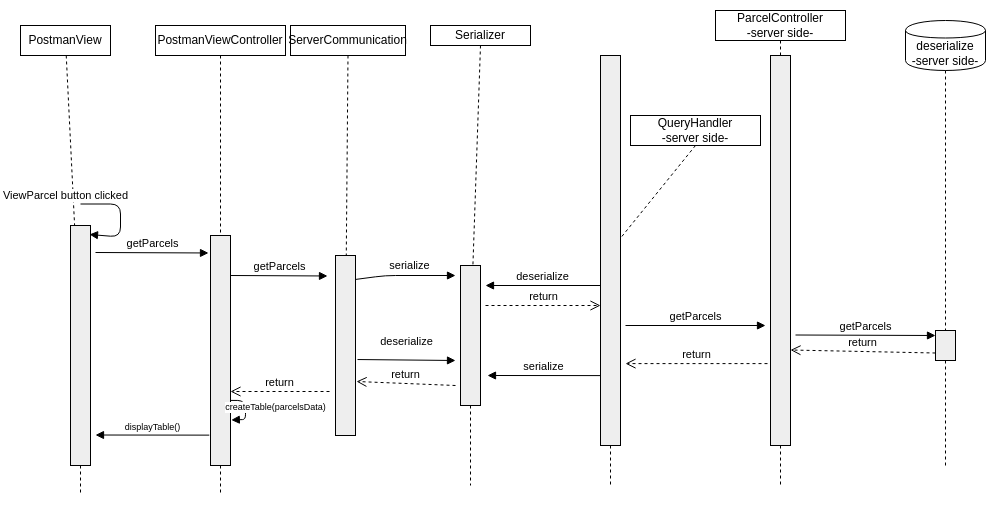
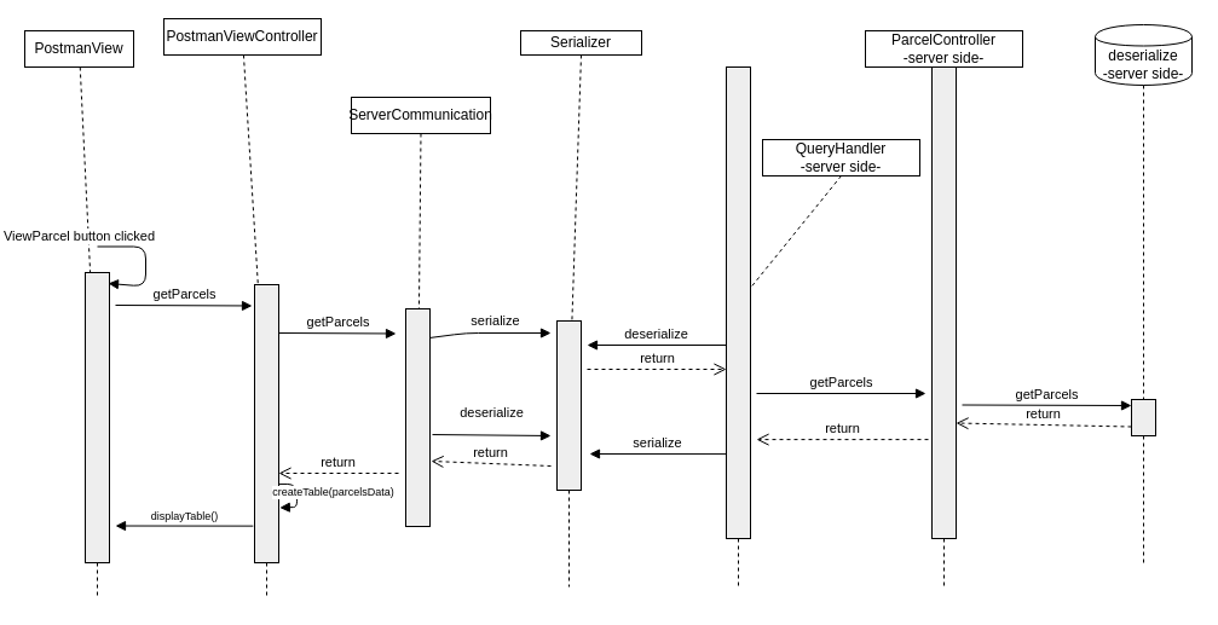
  <mxCell id="0" />
  <mxCell id="1" parent="0" />
- <mxCell id="2" value="ParcelController&lt;br&gt;-server side-" style="shape=rect;html=1;whiteSpace=wrap;align=center;" vertex="1" parent="1"><mxGeometry x="715" y="10" width="130" height="30" as="geometry" /></mxCell>
+ <mxCell id="2" value="ParcelController&lt;br&gt;-server side-" style="shape=rect;html=1;whiteSpace=wrap;align=center;" vertex="1" parent="1"><mxGeometry x="715" y="25" width="130" height="30" as="geometry" /></mxCell>
  <mxCell id="3" value="" style="edgeStyle=none;html=1;dashed=1;endArrow=none;align=center;verticalAlign=bottom;exitX=0.5;exitY=1;" edge="1" parent="1" source="7"><mxGeometry x="1" relative="1" as="geometry"><mxPoint x="780" y="485" as="targetPoint" /></mxGeometry></mxCell>
  <mxCell id="4" value="PostmanView" style="shape=rect;html=1;whiteSpace=wrap;align=center;" vertex="1" parent="1"><mxGeometry x="20" y="25" width="90" height="30" as="geometry" /></mxCell>
  <mxCell id="5" value="" style="edgeStyle=none;html=1;dashed=1;endArrow=none;" edge="1" parent="1" source="4" target="6"><mxGeometry relative="1" as="geometry" /></mxCell>
  <mxCell id="6" value="" style="shape=rect;html=1;fillColor=#eeeeee;" vertex="1" parent="1"><mxGeometry x="70" y="225" width="20" height="240" as="geometry" /></mxCell>
  <mxCell id="7" value="" style="shape=rect;html=1;fillColor=#eeeeee;" vertex="1" parent="1"><mxGeometry x="770" y="55" width="20" height="390" as="geometry" /></mxCell>
  <mxCell id="8" value="" style="edgeStyle=none;html=1;dashed=1;endArrow=none;align=center;verticalAlign=bottom;exitX=0.5;exitY=1;" edge="1" parent="1" source="2" target="7"><mxGeometry x="1" relative="1" as="geometry"><mxPoint x="780" y="415" as="targetPoint" /><mxPoint x="780" y="55" as="sourcePoint" /></mxGeometry></mxCell>
  <mxCell id="9" value="ViewParcel button clicked" style="html=1;verticalAlign=bottom;endArrow=block;" edge="1" parent="1"><mxGeometry x="-0.232" y="-55" width="80" relative="1" as="geometry"><mxPoint x="80" y="203.5" as="sourcePoint" /><mxPoint x="89" y="234" as="targetPoint" /><Array as="points"><mxPoint x="120" y="203.5" /><mxPoint x="120" y="236.5" /></Array><mxPoint as="offset" /></mxGeometry></mxCell>
- <mxCell id="10" value="PostmanViewController" style="shape=rect;html=1;whiteSpace=wrap;align=center;" vertex="1" parent="1"><mxGeometry x="155" y="25" width="130" height="30" as="geometry" /></mxCell>
+ <mxCell id="10" value="PostmanViewController" style="shape=rect;html=1;whiteSpace=wrap;align=center;" vertex="1" parent="1"><mxGeometry x="135" y="15" width="130" height="30" as="geometry" /></mxCell>
  <mxCell id="11" value="" style="edgeStyle=none;html=1;dashed=1;endArrow=none;" edge="1" parent="1" source="13"><mxGeometry relative="1" as="geometry"><mxPoint x="220" y="495" as="targetPoint" /></mxGeometry></mxCell>
  <mxCell id="12" value="getParcels" style="html=1;verticalAlign=bottom;endArrow=block;entryX=-0.1;entryY=0.076;entryDx=0;entryDy=0;entryPerimeter=0;" edge="1" parent="1" target="13"><mxGeometry width="80" relative="1" as="geometry"><mxPoint x="95" y="252" as="sourcePoint" /><mxPoint x="225" y="270" as="targetPoint" /></mxGeometry></mxCell>
  <mxCell id="13" value="" style="shape=rect;html=1;fillColor=#eeeeee;" vertex="1" parent="1"><mxGeometry x="210" y="235" width="20" height="230" as="geometry" /></mxCell>
  <mxCell id="14" value="" style="edgeStyle=none;html=1;dashed=1;endArrow=none;" edge="1" parent="1" source="10" target="13"><mxGeometry relative="1" as="geometry"><mxPoint x="220" y="55" as="sourcePoint" /><mxPoint x="220" y="495" as="targetPoint" /></mxGeometry></mxCell>
  <mxCell id="15" value="&lt;span style=&quot;font-size: 11px&quot;&gt;serialize&lt;/span&gt;" style="html=1;verticalAlign=bottom;endArrow=block;fontSize=9;exitX=1;exitY=0.133;exitDx=0;exitDy=0;exitPerimeter=0;" edge="1" parent="1" source="41"><mxGeometry x="0.085" y="1" width="80" relative="1" as="geometry"><mxPoint x="365" y="275" as="sourcePoint" /><mxPoint x="455" y="275" as="targetPoint" /><mxPoint as="offset" /><Array as="points"><mxPoint x="385" y="275" /></Array></mxGeometry></mxCell>
  <mxCell id="16" value="createTable(parcelsData)" style="html=1;verticalAlign=bottom;endArrow=block;fontSize=9;exitX=0.98;exitY=0.717;exitDx=0;exitDy=0;exitPerimeter=0;entryX=1.04;entryY=0.802;entryDx=0;entryDy=0;entryPerimeter=0;" edge="1" parent="1" source="13" target="13"><mxGeometry x="0.415" y="-30" width="80" relative="1" as="geometry"><mxPoint x="175" y="355" as="sourcePoint" /><mxPoint x="255" y="355" as="targetPoint" /><Array as="points"><mxPoint x="245" y="400" /><mxPoint x="245" y="419" /></Array><mxPoint x="31" y="26" as="offset" /></mxGeometry></mxCell>
  <mxCell id="17" value="displayTable()" style="html=1;verticalAlign=bottom;endArrow=block;fontSize=9;exitX=-0.06;exitY=0.868;exitDx=0;exitDy=0;exitPerimeter=0;entryX=1.25;entryY=0.873;entryDx=0;entryDy=0;entryPerimeter=0;" edge="1" parent="1" source="13" target="6"><mxGeometry width="80" relative="1" as="geometry"><mxPoint x="135" y="485" as="sourcePoint" /><mxPoint x="215" y="485" as="targetPoint" /></mxGeometry></mxCell>
  <mxCell id="18" value="" style="endArrow=none;dashed=1;html=1;fontSize=9;exitX=0.5;exitY=1;exitDx=0;exitDy=0;" edge="1" parent="1" source="6"><mxGeometry width="50" height="50" relative="1" as="geometry"><mxPoint x="175" y="455" as="sourcePoint" /><mxPoint x="80" y="495" as="targetPoint" /></mxGeometry></mxCell>
  <mxCell id="19" value="Serializer" style="shape=rect;html=1;whiteSpace=wrap;align=center;" vertex="1" parent="1"><mxGeometry x="430" y="25" width="100" height="20" as="geometry" /></mxCell>
  <mxCell id="20" value="" style="edgeStyle=none;html=1;dashed=1;endArrow=none;align=center;verticalAlign=bottom;exitX=0.5;exitY=1;" edge="1" parent="1" source="21"><mxGeometry x="1" relative="1" as="geometry"><mxPoint x="470" y="485" as="targetPoint" /></mxGeometry></mxCell>
  <mxCell id="21" value="" style="shape=rect;html=1;fillColor=#eeeeee;" vertex="1" parent="1"><mxGeometry x="460" y="265" width="20" height="140" as="geometry" /></mxCell>
  <mxCell id="22" value="" style="edgeStyle=none;html=1;dashed=1;endArrow=none;align=center;verticalAlign=bottom;exitX=0.5;exitY=1;" edge="1" parent="1" source="19" target="21"><mxGeometry x="1" relative="1" as="geometry"><mxPoint x="470" y="415" as="targetPoint" /><mxPoint x="470" y="55" as="sourcePoint" /></mxGeometry></mxCell>
  <mxCell id="23" value="QueryHandler&lt;br&gt;-server side-" style="shape=rect;html=1;whiteSpace=wrap;align=center;" vertex="1" parent="1"><mxGeometry x="630" y="115" width="130" height="30" as="geometry" /></mxCell>
  <mxCell id="24" value="" style="edgeStyle=none;html=1;dashed=1;endArrow=none;align=center;verticalAlign=bottom;exitX=0.5;exitY=1;" edge="1" parent="1" source="25"><mxGeometry x="1" relative="1" as="geometry"><mxPoint x="610" y="485" as="targetPoint" /></mxGeometry></mxCell>
  <mxCell id="25" value="" style="shape=rect;html=1;fillColor=#eeeeee;" vertex="1" parent="1"><mxGeometry x="600" y="55" width="20" height="390" as="geometry" /></mxCell>
  <mxCell id="26" value="" style="edgeStyle=none;html=1;dashed=1;endArrow=none;align=center;verticalAlign=bottom;exitX=0.5;exitY=1;" edge="1" parent="1" source="23" target="25"><mxGeometry x="1" relative="1" as="geometry"><mxPoint x="610" y="415" as="targetPoint" /><mxPoint x="610" y="55" as="sourcePoint" /></mxGeometry></mxCell>
  <mxCell id="27" value="deserialize&lt;br&gt;-server side-&lt;br&gt;" style="shape=cylinder;whiteSpace=wrap;html=1;boundedLbl=1;backgroundOutline=1;" vertex="1" parent="1"><mxGeometry x="905" y="20" width="80" height="50" as="geometry" /></mxCell>
  <mxCell id="28" value="" style="edgeStyle=none;html=1;dashed=1;endArrow=none;align=center;verticalAlign=bottom;exitX=0.5;exitY=1;" edge="1" parent="1" source="29"><mxGeometry x="1" relative="1" as="geometry"><mxPoint x="945" y="465" as="targetPoint" /></mxGeometry></mxCell>
  <mxCell id="29" value="" style="shape=rect;html=1;fillColor=#eeeeee;" vertex="1" parent="1"><mxGeometry x="935" y="330" width="20" height="30" as="geometry" /></mxCell>
  <mxCell id="30" value="" style="edgeStyle=none;html=1;dashed=1;endArrow=none;align=center;verticalAlign=bottom;" edge="1" parent="1" target="29"><mxGeometry x="1" relative="1" as="geometry"><mxPoint x="945" y="415" as="targetPoint" /><mxPoint x="945" y="70" as="sourcePoint" /></mxGeometry></mxCell>
  <mxCell id="31" value="deserialize" style="html=1;verticalAlign=bottom;endArrow=block;" edge="1" parent="1"><mxGeometry width="80" relative="1" as="geometry"><mxPoint x="600" y="285" as="sourcePoint" /><mxPoint x="485" y="285" as="targetPoint" /></mxGeometry></mxCell>
  <mxCell id="32" value="return" style="html=1;verticalAlign=bottom;endArrow=open;dashed=1;endSize=8;" edge="1" parent="1"><mxGeometry relative="1" as="geometry"><mxPoint x="485" y="305" as="sourcePoint" /><mxPoint x="600" y="305" as="targetPoint" /></mxGeometry></mxCell>
  <mxCell id="33" value="getParcels" style="html=1;verticalAlign=bottom;endArrow=block;" edge="1" parent="1"><mxGeometry width="80" relative="1" as="geometry"><mxPoint x="625" y="325" as="sourcePoint" /><mxPoint x="765" y="325" as="targetPoint" /></mxGeometry></mxCell>
  <mxCell id="34" value="getParcels" style="html=1;verticalAlign=bottom;endArrow=block;entryX=0;entryY=0.167;entryDx=0;entryDy=0;entryPerimeter=0;" edge="1" parent="1" target="29"><mxGeometry width="80" relative="1" as="geometry"><mxPoint x="795" y="334.5" as="sourcePoint" /><mxPoint x="925" y="335" as="targetPoint" /></mxGeometry></mxCell>
  <mxCell id="35" value="return" style="html=1;verticalAlign=bottom;endArrow=open;dashed=1;endSize=8;exitX=0;exitY=0.75;exitDx=0;exitDy=0;" edge="1" parent="1" source="29"><mxGeometry relative="1" as="geometry"><mxPoint x="920" y="349.5" as="sourcePoint" /><mxPoint x="790" y="349.5" as="targetPoint" /></mxGeometry></mxCell>
  <mxCell id="36" value="return" style="html=1;verticalAlign=bottom;endArrow=open;dashed=1;endSize=8;entryX=1.25;entryY=0.79;entryDx=0;entryDy=0;entryPerimeter=0;exitX=-0.15;exitY=0.79;exitDx=0;exitDy=0;exitPerimeter=0;" edge="1" parent="1" source="7" target="25"><mxGeometry relative="1" as="geometry"><mxPoint x="945" y="362.5" as="sourcePoint" /><mxPoint x="800" y="359.5" as="targetPoint" /></mxGeometry></mxCell>
  <mxCell id="37" value="serialize" style="html=1;verticalAlign=bottom;endArrow=block;exitX=-0.1;exitY=0.555;exitDx=0;exitDy=0;exitPerimeter=0;" edge="1" parent="1"><mxGeometry width="80" relative="1" as="geometry"><mxPoint x="600" y="375.1" as="sourcePoint" /><mxPoint x="487" y="375" as="targetPoint" /></mxGeometry></mxCell>
  <mxCell id="38" value="return" style="html=1;verticalAlign=bottom;endArrow=open;dashed=1;endSize=8;" edge="1" parent="1"><mxGeometry relative="1" as="geometry"><mxPoint x="455" y="385" as="sourcePoint" /><mxPoint x="356" y="381" as="targetPoint" /></mxGeometry></mxCell>
  <mxCell id="39" value="deserialize" style="html=1;verticalAlign=bottom;endArrow=block;exitX=1.1;exitY=0.578;exitDx=0;exitDy=0;exitPerimeter=0;" edge="1" parent="1" source="41"><mxGeometry y="10" width="80" relative="1" as="geometry"><mxPoint x="365" y="360" as="sourcePoint" /><mxPoint x="455" y="360" as="targetPoint" /><mxPoint as="offset" /></mxGeometry></mxCell>
- <mxCell id="40" value="ServerCommunication" style="shape=rect;html=1;whiteSpace=wrap;align=center;" vertex="1" parent="1"><mxGeometry x="290" y="25" width="115" height="30" as="geometry" /></mxCell>
+ <mxCell id="40" value="ServerCommunication" style="shape=rect;html=1;whiteSpace=wrap;align=center;" vertex="1" parent="1"><mxGeometry x="290" y="80" width="115" height="30" as="geometry" /></mxCell>
  <mxCell id="41" value="" style="shape=rect;html=1;fillColor=#eeeeee;" vertex="1" parent="1"><mxGeometry x="335" y="255" width="20" height="180" as="geometry" /></mxCell>
  <mxCell id="42" value="" style="edgeStyle=none;html=1;dashed=1;endArrow=none;align=center;verticalAlign=bottom;exitX=0.5;exitY=1;" edge="1" parent="1" source="40" target="41"><mxGeometry x="1" relative="1" as="geometry"><mxPoint x="620" y="415" as="targetPoint" /><mxPoint x="620" y="55" as="sourcePoint" /></mxGeometry></mxCell>
  <mxCell id="43" value="return" style="html=1;verticalAlign=bottom;endArrow=open;dashed=1;endSize=8;" edge="1" parent="1"><mxGeometry relative="1" as="geometry"><mxPoint x="329" y="391" as="sourcePoint" /><mxPoint x="230" y="391" as="targetPoint" /></mxGeometry></mxCell>
  <mxCell id="44" value="getParcels" style="html=1;verticalAlign=bottom;endArrow=block;entryX=-0.1;entryY=0.076;entryDx=0;entryDy=0;entryPerimeter=0;" edge="1" parent="1"><mxGeometry width="80" relative="1" as="geometry"><mxPoint x="230" y="275" as="sourcePoint" /><mxPoint x="327" y="275.48" as="targetPoint" /></mxGeometry></mxCell>
